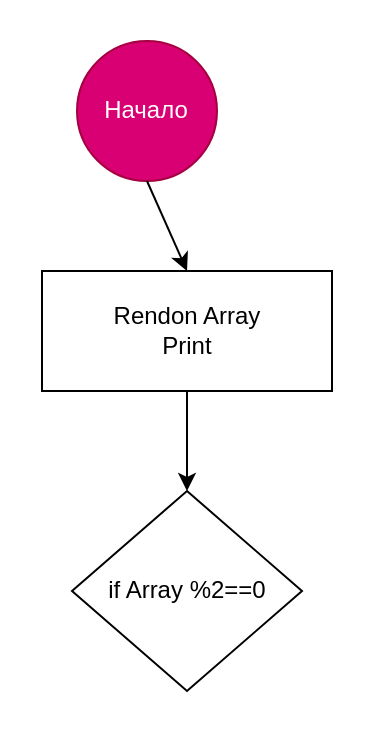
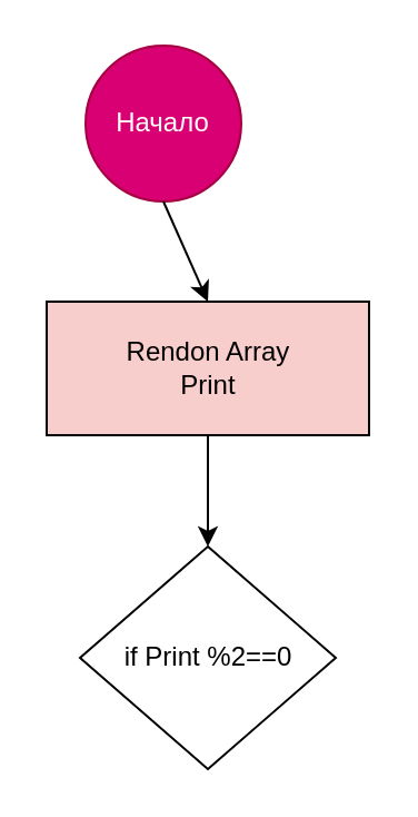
  <mxCell id="0" />
  <mxCell id="1" parent="0" />
  <mxCell id="2" value="Начало" style="ellipse;whiteSpace=wrap;html=1;aspect=fixed;fillColor=#d80073;strokeColor=#A50040;fontColor=#ffffff;" vertex="1" parent="1"><mxGeometry x="38" y="20" width="70" height="70" as="geometry" /></mxCell>
  <mxCell id="3" value="" style="endArrow=classic;html=1;exitX=0.5;exitY=1;exitDx=0;exitDy=0;" edge="1" parent="1" source="2"><mxGeometry width="50" height="50" relative="1" as="geometry"><mxPoint x="198" y="295" as="sourcePoint" /><mxPoint x="93" y="135" as="targetPoint" /><Array as="points" /></mxGeometry></mxCell>
- <mxCell id="4" value="Rendon Array&lt;br&gt;Print" style="rounded=0;whiteSpace=wrap;html=1;" vertex="1" parent="1"><mxGeometry x="20.5" y="135" width="145" height="60" as="geometry" /></mxCell>
+ <mxCell id="4" value="Rendon Array&lt;br&gt;Print" style="rounded=0;whiteSpace=wrap;html=1;fillColor=#f8cecc;" vertex="1" parent="1"><mxGeometry x="20.5" y="135" width="145" height="60" as="geometry" /></mxCell>
  <mxCell id="5" value="" style="endArrow=classic;html=1;exitX=0.5;exitY=1;exitDx=0;exitDy=0;" edge="1" parent="1" source="4"><mxGeometry width="50" height="50" relative="1" as="geometry"><mxPoint x="158" y="275" as="sourcePoint" /><mxPoint x="93" y="245" as="targetPoint" /></mxGeometry></mxCell>
- <mxCell id="6" value="if Array %2==0" style="rhombus;whiteSpace=wrap;html=1;" vertex="1" parent="1"><mxGeometry x="35.5" y="245" width="115" height="100" as="geometry" /></mxCell>
+ <mxCell id="6" value="if Print %2==0" style="rhombus;whiteSpace=wrap;html=1;" vertex="1" parent="1"><mxGeometry x="35.5" y="245" width="115" height="100" as="geometry" /></mxCell>
